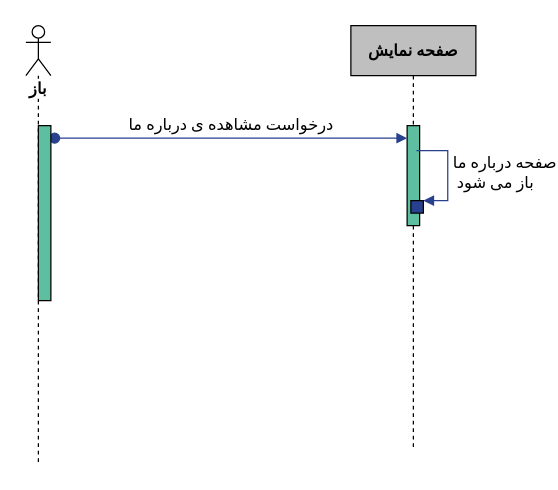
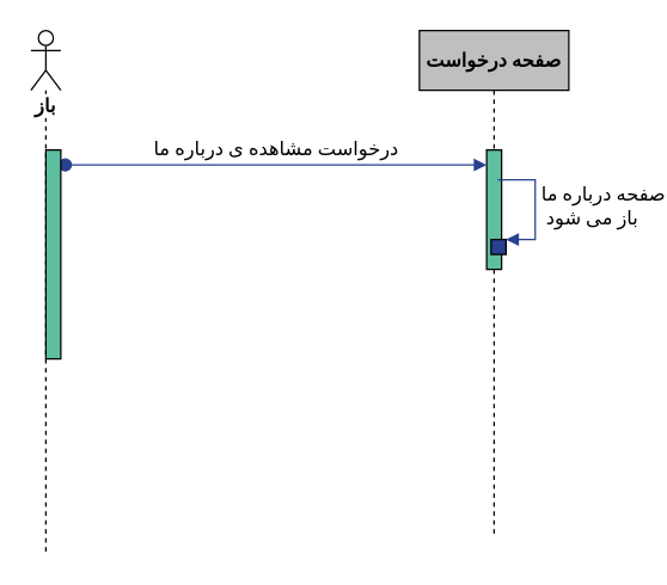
  <mxCell id="0" />
  <mxCell id="1" parent="0" />
  <mxCell id="2" value="&lt;font face=&quot;B Zar&quot; style=&quot;font-size: 13px&quot;&gt;&lt;b&gt;باز&lt;/b&gt;&lt;/font&gt;" style="shape=umlLifeline;participant=umlActor;perimeter=lifelinePerimeter;whiteSpace=wrap;html=1;container=1;collapsible=0;recursiveResize=0;verticalAlign=top;spacingTop=36;labelBackgroundColor=#ffffff;outlineConnect=0;size=40;" vertex="1" parent="1"><mxGeometry x="20" y="20" width="20" height="350" as="geometry" /></mxCell>
- <mxCell id="3" value="&lt;font style=&quot;font-size: 13px;&quot;&gt;&lt;br style=&quot;font-size: 13px;&quot;&gt;صفحه نمایش&lt;br style=&quot;font-size: 13px;&quot;&gt;&lt;/font&gt;&lt;br style=&quot;font-size: 13px;&quot;&gt;" style="shape=umlLifeline;perimeter=lifelinePerimeter;whiteSpace=wrap;html=1;container=1;collapsible=0;recursiveResize=0;outlineConnect=0;fontSize=13;fontFamily=B Zar;fontStyle=1;fillColor=#BFBFBF;" vertex="1" parent="1"><mxGeometry x="280" y="20" width="100" height="340" as="geometry" /></mxCell>
+ <mxCell id="3" value="&lt;font style=&quot;font-size: 13px;&quot;&gt;&lt;br style=&quot;font-size: 13px;&quot;&gt;صفحه درخواست&lt;br style=&quot;font-size: 13px;&quot;&gt;&lt;/font&gt;&lt;br style=&quot;font-size: 13px;&quot;&gt;" style="shape=umlLifeline;perimeter=lifelinePerimeter;whiteSpace=wrap;html=1;container=1;collapsible=0;recursiveResize=0;outlineConnect=0;fontSize=13;fontFamily=B Zar;fontStyle=1;fillColor=#BFBFBF;" vertex="1" parent="1"><mxGeometry x="280" y="20" width="100" height="340" as="geometry" /></mxCell>
  <mxCell id="4" value="" style="html=1;points=[];perimeter=orthogonalPerimeter;fillColor=#5EBEA0;" vertex="1" parent="3"><mxGeometry x="45" y="80" width="10" height="80" as="geometry" /></mxCell>
  <mxCell id="5" value="" style="html=1;points=[];perimeter=orthogonalPerimeter;fillColor=#28408E;" vertex="1" parent="3"><mxGeometry x="48" y="140" width="10" height="10" as="geometry" /></mxCell>
  <mxCell id="6" value="&lt;font style=&quot;font-size: 13px&quot;&gt;درخواست مشاهده ی درباره ما&lt;/font&gt;" style="html=1;verticalAlign=bottom;startArrow=oval;endArrow=block;startSize=8;fontSize=13;fontFamily=B Zar;strokeColor=#28408E;" edge="1" parent="1" target="4"><mxGeometry relative="1" as="geometry"><mxPoint x="43" y="110" as="sourcePoint" /><Array as="points"><mxPoint x="90" y="110" /></Array></mxGeometry></mxCell>
  <mxCell id="7" value="&lt;font style=&quot;font-size: 13px&quot;&gt;صفحه درباره ما&lt;br style=&quot;font-size: 13px&quot;&gt;&amp;nbsp;باز می شود&lt;/font&gt;" style="edgeStyle=orthogonalEdgeStyle;html=1;align=left;spacingLeft=2;endArrow=block;rounded=0;entryX=1;entryY=0;fontFamily=B Zar;fontSize=13;strokeColor=#28408E;" edge="1" parent="1" target="5"><mxGeometry relative="1" as="geometry"><mxPoint x="332.5" y="120" as="sourcePoint" /><Array as="points"><mxPoint x="357.5" y="120" /></Array></mxGeometry></mxCell>
  <mxCell id="8" value="" style="html=1;points=[];perimeter=orthogonalPerimeter;fillColor=#5EBEA0;" vertex="1" parent="1"><mxGeometry x="30" y="100" width="10" height="140" as="geometry" /></mxCell>
